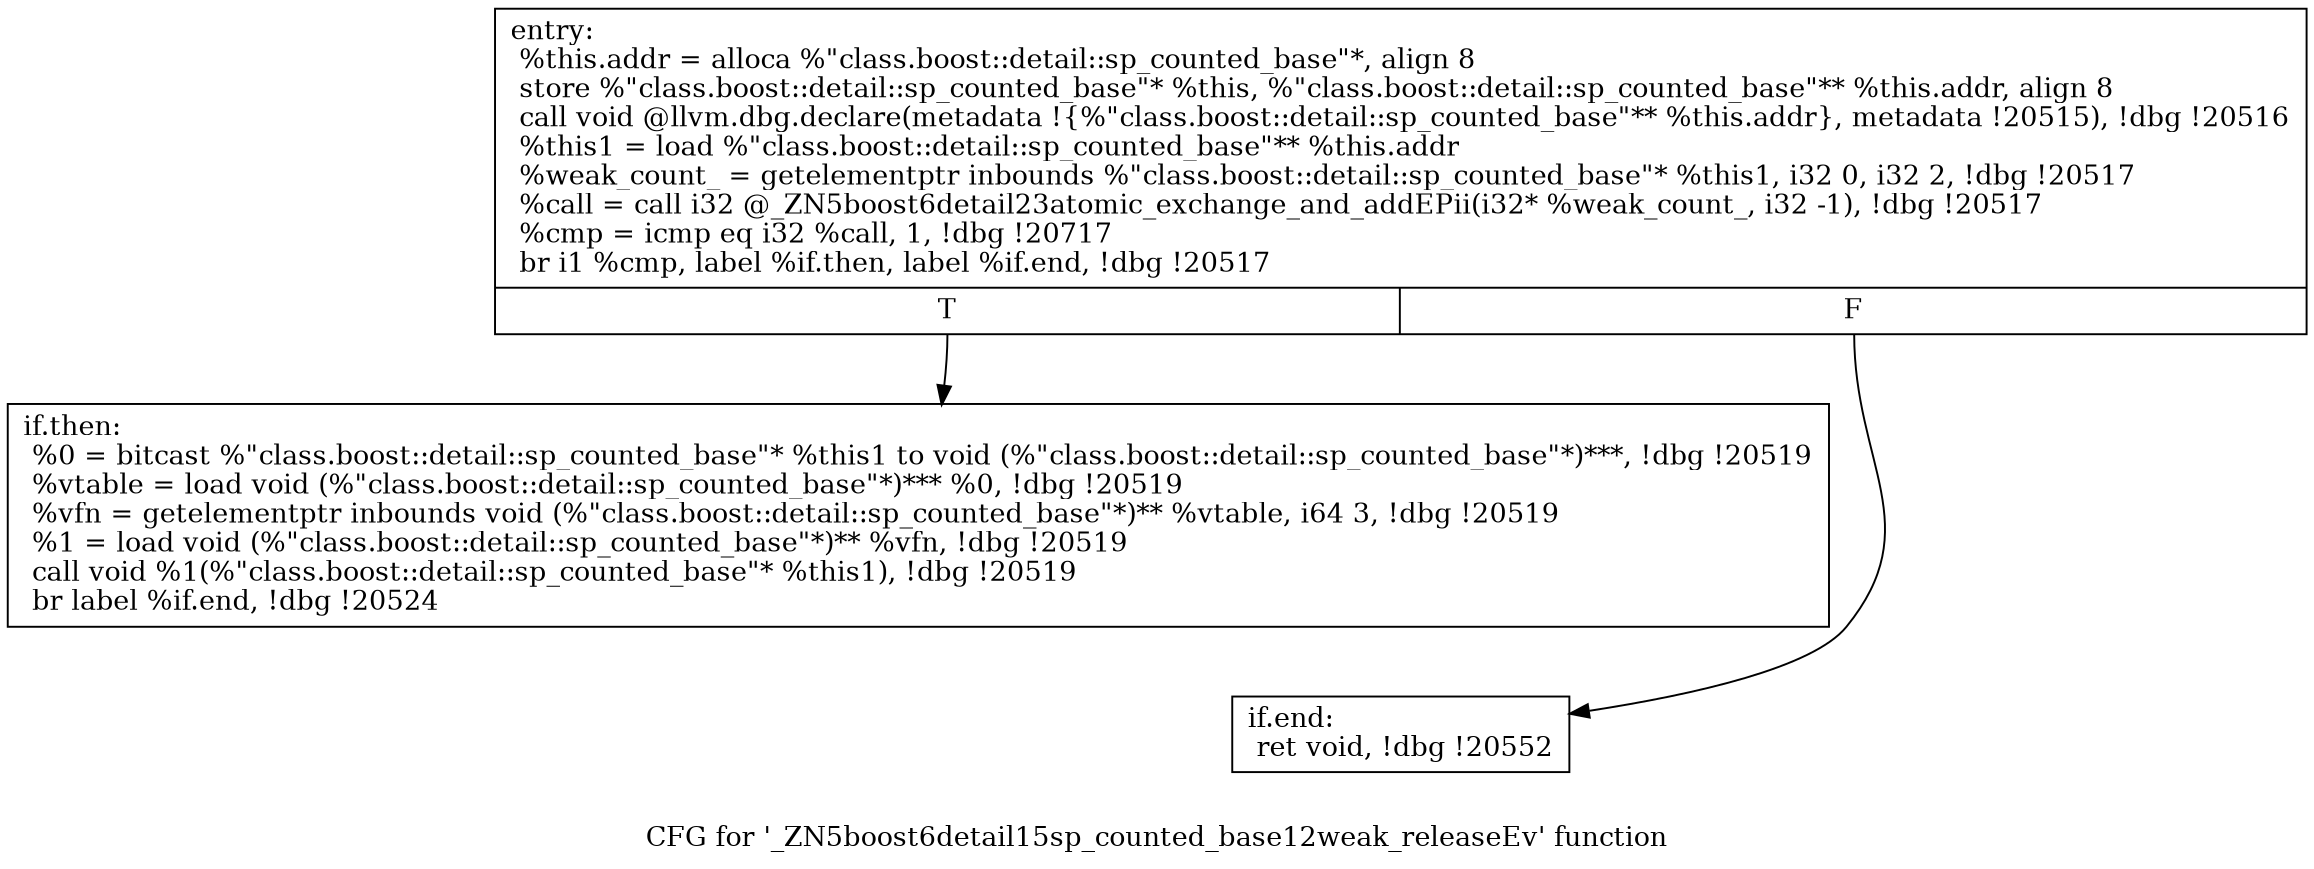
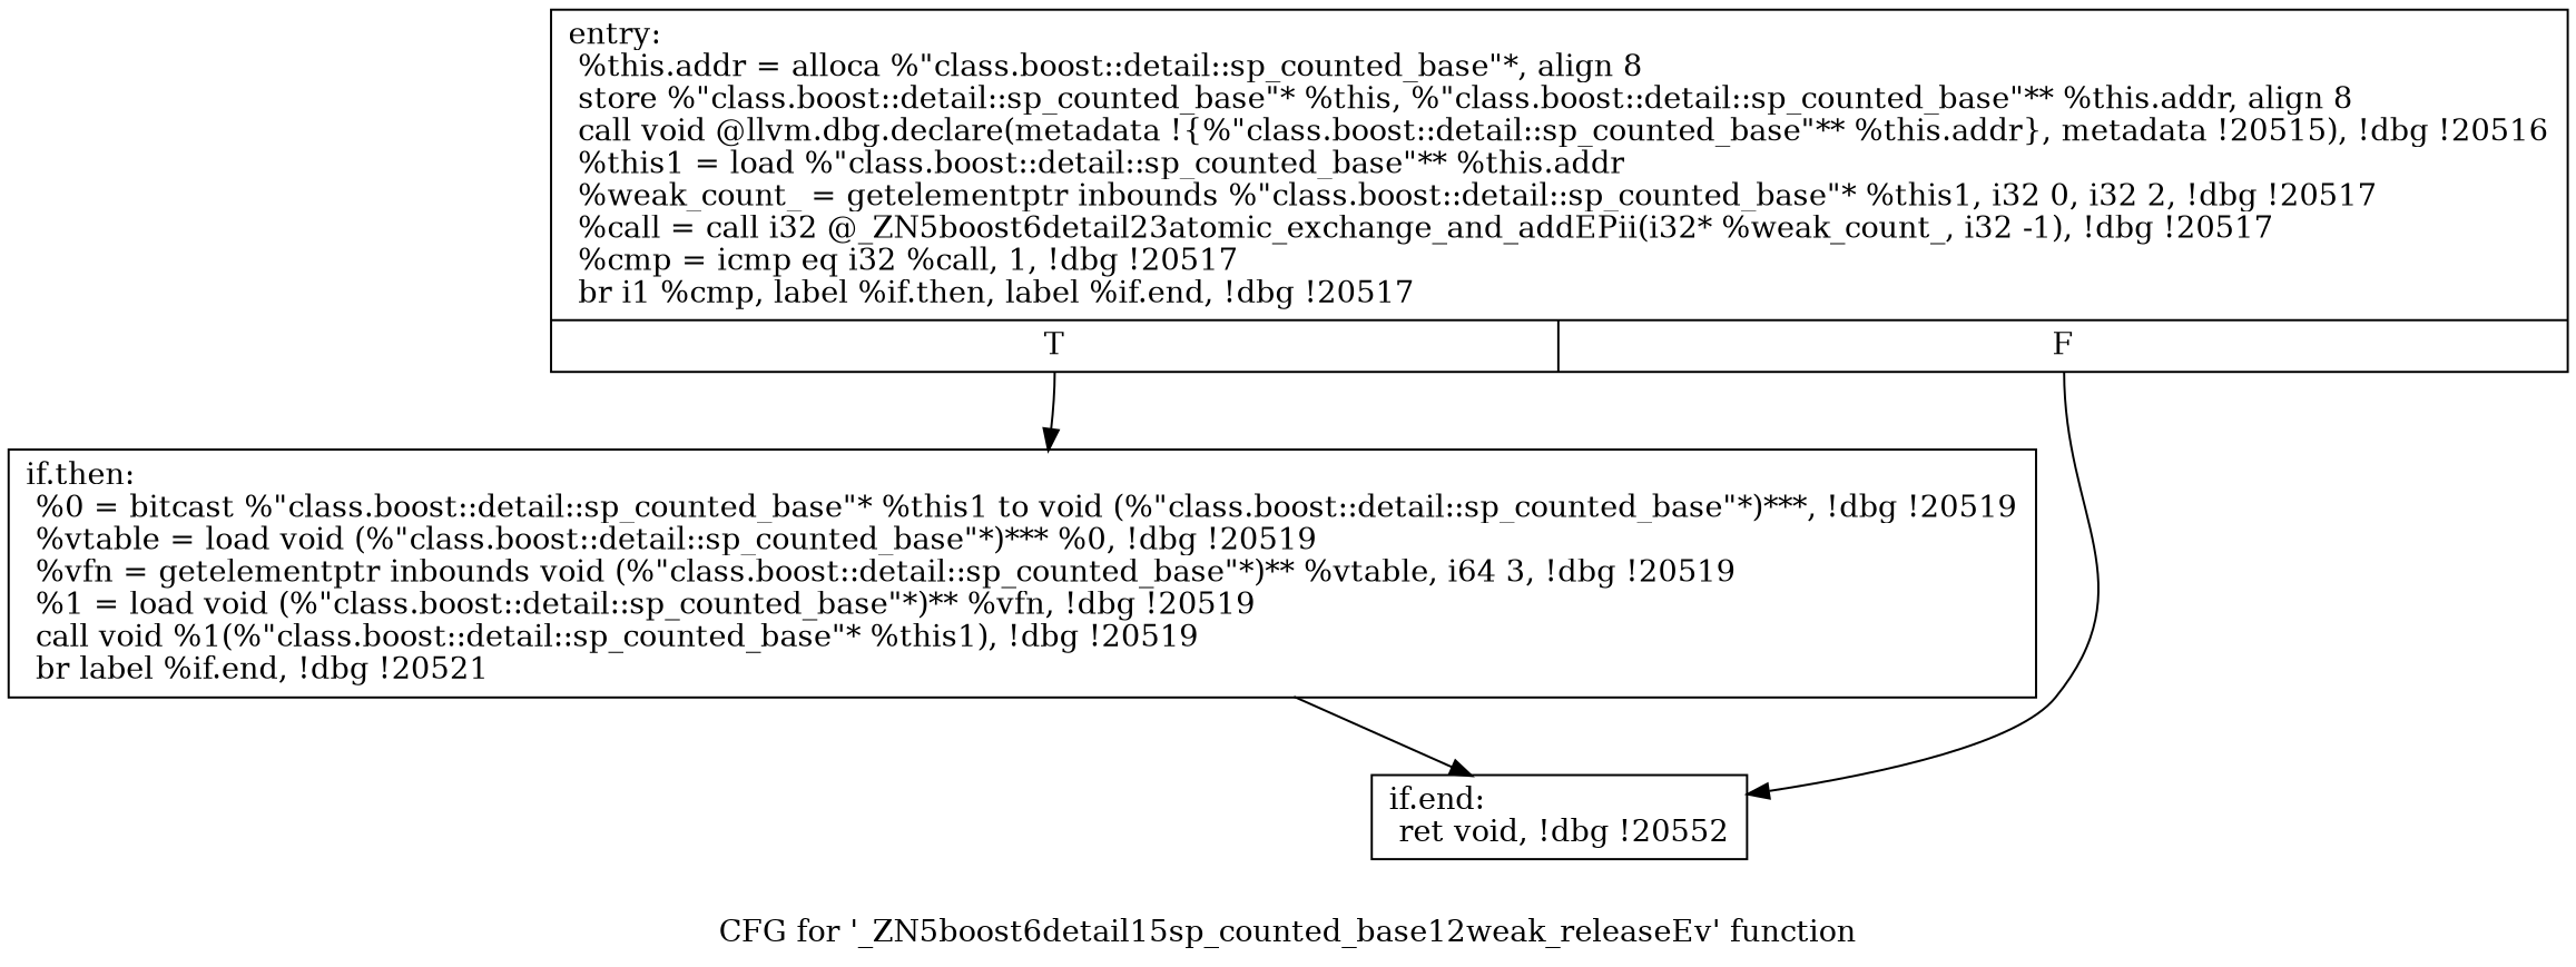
  digraph {
    label="CFG for '_ZN5boost6detail15sp_counted_base12weak_releaseEv' function"
    node [shape=record]
-   n1 [label="{entry:\l  %this.addr = alloca %\"class.boost::detail::sp_counted_base\"*, align 8\l  store %\"class.boost::detail::sp_counted_base\"* %this, %\"class.boost::detail::sp_counted_base\"** %this.addr, align 8\l  call void @llvm.dbg.declare(metadata !\{%\"class.boost::detail::sp_counted_base\"** %this.addr\}, metadata !20515), !dbg !20516\l  %this1 = load %\"class.boost::detail::sp_counted_base\"** %this.addr\l  %weak_count_ = getelementptr inbounds %\"class.boost::detail::sp_counted_base\"* %this1, i32 0, i32 2, !dbg !20517\l  %call = call i32 @_ZN5boost6detail23atomic_exchange_and_addEPii(i32* %weak_count_, i32 -1), !dbg !20517\l  %cmp = icmp eq i32 %call, 1, !dbg !20717\l  br i1 %cmp, label %if.then, label %if.end, !dbg !20517\l|{<s0>T|<s1>F}}"]
-   n2 [label="{if.then:                                          \l  %0 = bitcast %\"class.boost::detail::sp_counted_base\"* %this1 to void (%\"class.boost::detail::sp_counted_base\"*)***, !dbg !20519\l  %vtable = load void (%\"class.boost::detail::sp_counted_base\"*)*** %0, !dbg !20519\l  %vfn = getelementptr inbounds void (%\"class.boost::detail::sp_counted_base\"*)** %vtable, i64 3, !dbg !20519\l  %1 = load void (%\"class.boost::detail::sp_counted_base\"*)** %vfn, !dbg !20519\l  call void %1(%\"class.boost::detail::sp_counted_base\"* %this1), !dbg !20519\l  br label %if.end, !dbg !20524\l}"]
+   n1 [label="{entry:\l  %this.addr = alloca %\"class.boost::detail::sp_counted_base\"*, align 8\l  store %\"class.boost::detail::sp_counted_base\"* %this, %\"class.boost::detail::sp_counted_base\"** %this.addr, align 8\l  call void @llvm.dbg.declare(metadata !\{%\"class.boost::detail::sp_counted_base\"** %this.addr\}, metadata !20515), !dbg !20516\l  %this1 = load %\"class.boost::detail::sp_counted_base\"** %this.addr\l  %weak_count_ = getelementptr inbounds %\"class.boost::detail::sp_counted_base\"* %this1, i32 0, i32 2, !dbg !20517\l  %call = call i32 @_ZN5boost6detail23atomic_exchange_and_addEPii(i32* %weak_count_, i32 -1), !dbg !20517\l  %cmp = icmp eq i32 %call, 1, !dbg !20517\l  br i1 %cmp, label %if.then, label %if.end, !dbg !20517\l|{<s0>T|<s1>F}}"]
+   n2 [label="{if.then:                                          \l  %0 = bitcast %\"class.boost::detail::sp_counted_base\"* %this1 to void (%\"class.boost::detail::sp_counted_base\"*)***, !dbg !20519\l  %vtable = load void (%\"class.boost::detail::sp_counted_base\"*)*** %0, !dbg !20519\l  %vfn = getelementptr inbounds void (%\"class.boost::detail::sp_counted_base\"*)** %vtable, i64 3, !dbg !20519\l  %1 = load void (%\"class.boost::detail::sp_counted_base\"*)** %vfn, !dbg !20519\l  call void %1(%\"class.boost::detail::sp_counted_base\"* %this1), !dbg !20519\l  br label %if.end, !dbg !20521\l}"]
    n3 [label="{if.end:                                           \l  ret void, !dbg !20552\l}"]
    n1 -> n2 [tailport=s0]
    n1 -> n3 [tailport=s1]
+   n2 -> n3
  }
